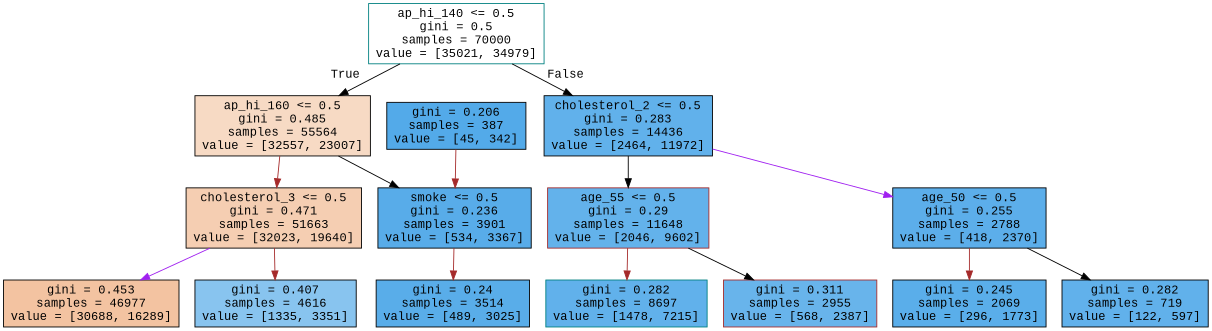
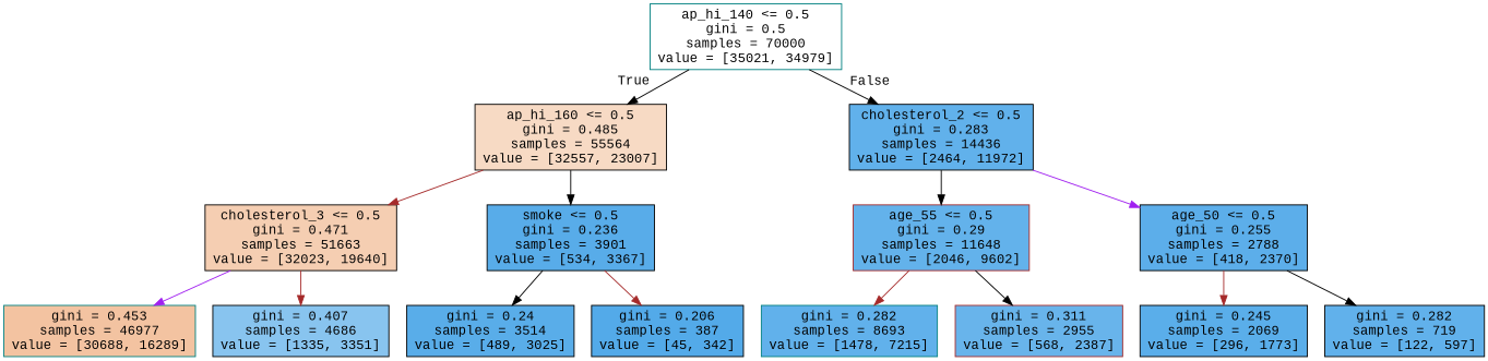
  digraph {
    fontname="Liberation Mono"
    node [color=black fillcolor="#399de5cb" fontname="Liberation Mono" shape=box style=filled]
    edge [color=black fontname="Liberation Mono"]
    n1 [color=teal fillcolor="#e5813900" label="ap_hi_140 <= 0.5\ngini = 0.5\nsamples = 70000\nvalue = [35021, 34979]"]
    n2 [fillcolor="#e581394b" label="ap_hi_160 <= 0.5\ngini = 0.485\nsamples = 55564\nvalue = [32557, 23007]"]
    n3 [label="cholesterol_2 <= 0.5\ngini = 0.283\nsamples = 14436\nvalue = [2464, 11972]"]
    n4 [fillcolor="#e5813963" label="cholesterol_3 <= 0.5\ngini = 0.471\nsamples = 51663\nvalue = [32023, 19640]"]
    n5 [fillcolor="#399de5d7" label="smoke <= 0.5\ngini = 0.236\nsamples = 3901\nvalue = [534, 3367]"]
    n6 [color=brown fillcolor="#399de5c9" label="age_55 <= 0.5\ngini = 0.29\nsamples = 11648\nvalue = [2046, 9602]"]
    n7 [fillcolor="#399de5d2" label="age_50 <= 0.5\ngini = 0.255\nsamples = 2788\nvalue = [418, 2370]"]
-   n8 [fillcolor="#e5813978" label="gini = 0.453\nsamples = 46977\nvalue = [30688, 16289]"]
-   n9 [fillcolor="#399de599" label="gini = 0.407\nsamples = 4616\nvalue = [1335, 3351]"]
+   n8 [color=teal fillcolor="#e5813978" label="gini = 0.453\nsamples = 46977\nvalue = [30688, 16289]"]
+   n9 [fillcolor="#399de599" label="gini = 0.407\nsamples = 4686\nvalue = [1335, 3351]"]
    n10 [fillcolor="#399de5d6" label="gini = 0.24\nsamples = 3514\nvalue = [489, 3025]"]
    n11 [fillcolor="#399de5dd" label="gini = 0.206\nsamples = 387\nvalue = [45, 342]"]
-   n12 [color=teal label="gini = 0.282\nsamples = 8697\nvalue = [1478, 7215]"]
+   n12 [color=teal label="gini = 0.282\nsamples = 8693\nvalue = [1478, 7215]"]
    n13 [color=brown fillcolor="#399de5c2" label="gini = 0.311\nsamples = 2955\nvalue = [568, 2387]"]
    n14 [fillcolor="#399de5d4" label="gini = 0.245\nsamples = 2069\nvalue = [296, 1773]"]
    n15 [label="gini = 0.282\nsamples = 719\nvalue = [122, 597]"]
    n1 -> n2 [headlabel=True labelangle=45 labeldistance=2.5]
    n1 -> n3 [headlabel=False labelangle=-45 labeldistance=2.5]
    n2 -> n4 [color=brown]
    n2 -> n5
    n3 -> n6
    n3 -> n7 [color=purple]
    n4 -> n8 [color=purple]
    n4 -> n9 [color=brown]
-   n5 -> n10 [color=brown]
-   n11 -> n5 [color=brown]
+   n5 -> n10
+   n5 -> n11 [color=brown]
    n6 -> n12 [color=brown]
    n6 -> n13
    n7 -> n14 [color=brown]
    n7 -> n15
  }
